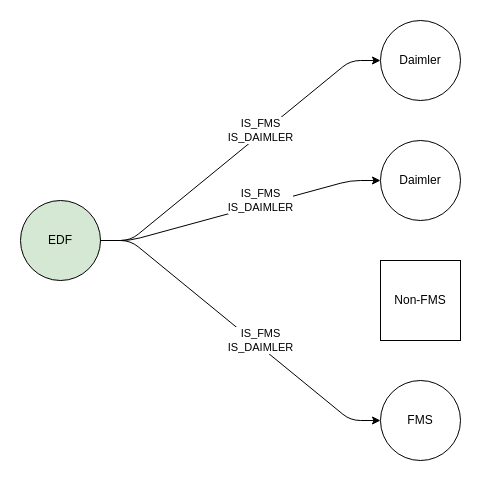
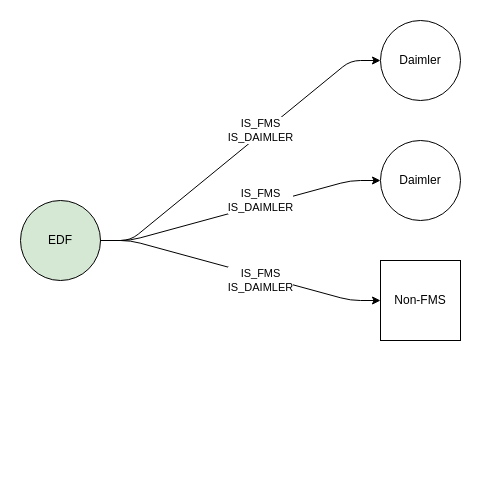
  <mxCell id="0" />
  <mxCell id="1" parent="0" />
  <mxCell id="2" value="EDF" style="ellipse;whiteSpace=wrap;html=1;aspect=fixed;fillColor=#d5e8d4;" parent="1" vertex="1"><mxGeometry x="20" y="200" width="80" height="80" as="geometry" /></mxCell>
  <mxCell id="3" value="Daimler" style="ellipse;whiteSpace=wrap;html=1;aspect=fixed;" parent="1" vertex="1"><mxGeometry x="380" y="140" width="80" height="80" as="geometry" /></mxCell>
- <mxCell id="4" value="FMS" style="ellipse;whiteSpace=wrap;html=1;aspect=fixed;" parent="1" vertex="1"><mxGeometry x="380" y="380" width="80" height="80" as="geometry" /></mxCell>
  <mxCell id="5" value="Non-FMS" style="whiteSpace=wrap;html=1;aspect=fixed;rounded=0;" parent="1" vertex="1"><mxGeometry x="380" y="260" width="80" height="80" as="geometry" /></mxCell>
- <mxCell id="6" value="IS_FMS&lt;br&gt;IS_DAIMLER" style="endArrow=classic;html=1;entryX=0;entryY=0.5;entryDx=0;entryDy=0;exitX=1;exitY=0.5;exitDx=0;exitDy=0;edgeStyle=entityRelationEdgeStyle;" parent="1" source="2" target="4" edge="1"><mxGeometry x="0.127" y="5" width="50" height="50" relative="1" as="geometry"><mxPoint x="80" y="420" as="sourcePoint" /><mxPoint x="130" y="370" as="targetPoint" /><mxPoint as="offset" /></mxGeometry></mxCell>
  <mxCell id="7" value="Daimler" style="ellipse;whiteSpace=wrap;html=1;aspect=fixed;" parent="1" vertex="1"><mxGeometry x="380" y="20" width="80" height="80" as="geometry" /></mxCell>
  <mxCell id="8" value="IS_FMS&lt;br&gt;IS_DAIMLER" style="endArrow=classic;html=1;entryX=0;entryY=0.5;entryDx=0;entryDy=0;edgeStyle=entityRelationEdgeStyle;exitX=1;exitY=0.5;exitDx=0;exitDy=0;" parent="1" source="2" target="7" edge="1"><mxGeometry x="0.164" y="3" width="50" height="50" relative="1" as="geometry"><mxPoint x="260" y="240" as="sourcePoint" /><mxPoint x="390" y="190" as="targetPoint" /><mxPoint as="offset" /></mxGeometry></mxCell>
+ <mxCell id="9" value="IS_FMS&lt;br&gt;IS_DAIMLER" style="endArrow=classic;html=1;entryX=0;entryY=0.5;entryDx=0;entryDy=0;exitX=1;exitY=0.5;exitDx=0;exitDy=0;edgeStyle=entityRelationEdgeStyle;" parent="1" source="2" target="5" edge="1"><mxGeometry x="0.152" y="-4" width="50" height="50" relative="1" as="geometry"><mxPoint x="270" y="250" as="sourcePoint" /><mxPoint x="390" y="190" as="targetPoint" /><mxPoint as="offset" /></mxGeometry></mxCell>
  <mxCell id="10" value="IS_FMS&lt;br&gt;IS_DAIMLER" style="endArrow=classic;html=1;entryX=0;entryY=0.5;entryDx=0;entryDy=0;edgeStyle=entityRelationEdgeStyle;exitX=1;exitY=0.5;exitDx=0;exitDy=0;" parent="1" source="2" target="3" edge="1"><mxGeometry x="0.152" y="4" width="50" height="50" relative="1" as="geometry"><mxPoint x="110" y="250" as="sourcePoint" /><mxPoint x="390" y="70" as="targetPoint" /><mxPoint as="offset" /></mxGeometry></mxCell>
